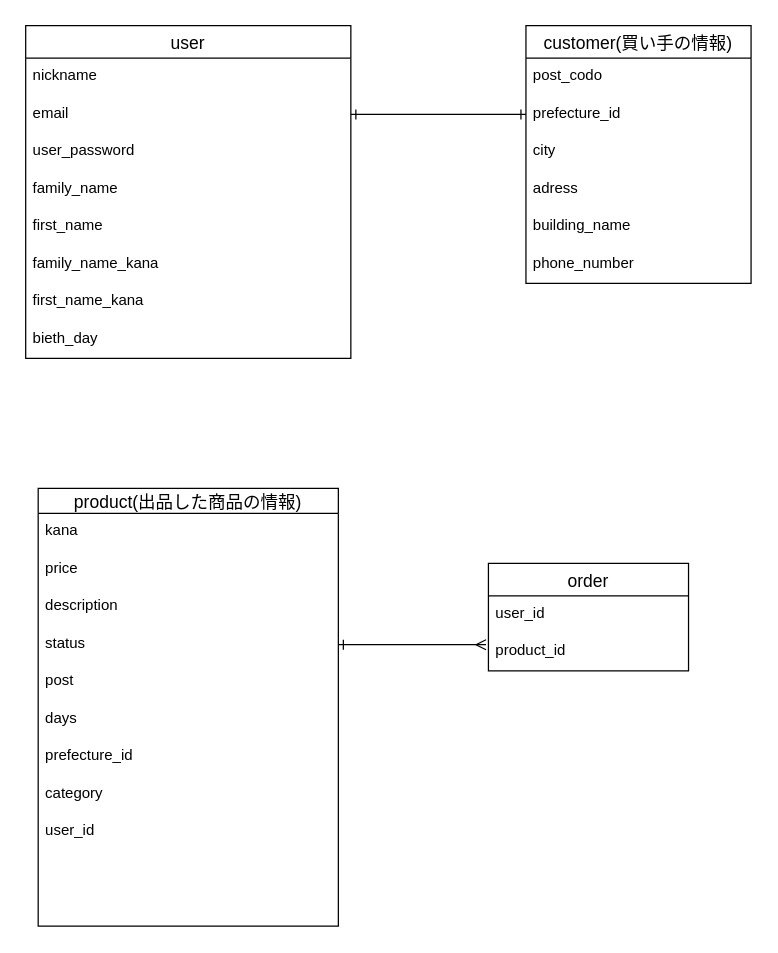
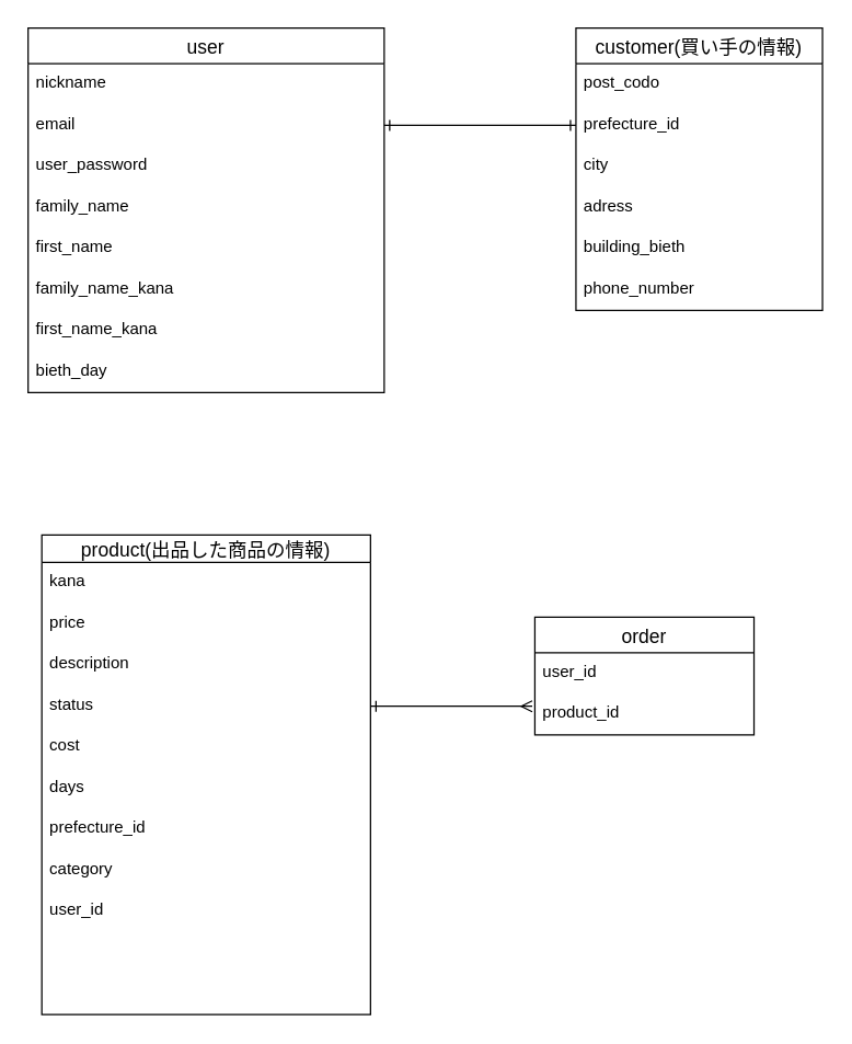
  <mxCell id="0" />
  <mxCell id="1" parent="0" />
  <mxCell id="2" value="user" style="swimlane;fontStyle=0;childLayout=stackLayout;horizontal=1;startSize=26;horizontalStack=0;resizeParent=1;resizeParentMax=0;resizeLast=0;collapsible=1;marginBottom=0;align=center;fontSize=14;" vertex="1" parent="1"><mxGeometry x="20" y="20" width="260" height="266" as="geometry" /></mxCell>
  <mxCell id="3" value="nickname" style="text;strokeColor=none;fillColor=none;spacingLeft=4;spacingRight=4;overflow=hidden;rotatable=0;points=[[0,0.5],[1,0.5]];portConstraint=eastwest;fontSize=12;" vertex="1" parent="2"><mxGeometry y="26" width="260" height="30" as="geometry" /></mxCell>
  <mxCell id="4" value="email" style="text;strokeColor=none;fillColor=none;spacingLeft=4;spacingRight=4;overflow=hidden;rotatable=0;points=[[0,0.5],[1,0.5]];portConstraint=eastwest;fontSize=12;" vertex="1" parent="2"><mxGeometry y="56" width="260" height="30" as="geometry" /></mxCell>
  <mxCell id="5" value="user_password" style="text;strokeColor=none;fillColor=none;spacingLeft=4;spacingRight=4;overflow=hidden;rotatable=0;points=[[0,0.5],[1,0.5]];portConstraint=eastwest;fontSize=12;" vertex="1" parent="2"><mxGeometry y="86" width="260" height="30" as="geometry" /></mxCell>
  <mxCell id="6" value="family_name" style="text;strokeColor=none;fillColor=none;spacingLeft=4;spacingRight=4;overflow=hidden;rotatable=0;points=[[0,0.5],[1,0.5]];portConstraint=eastwest;fontSize=12;" vertex="1" parent="2"><mxGeometry y="116" width="260" height="30" as="geometry" /></mxCell>
  <mxCell id="7" value="first_name" style="text;strokeColor=none;fillColor=none;spacingLeft=4;spacingRight=4;overflow=hidden;rotatable=0;points=[[0,0.5],[1,0.5]];portConstraint=eastwest;fontSize=12;" vertex="1" parent="2"><mxGeometry y="146" width="260" height="30" as="geometry" /></mxCell>
  <mxCell id="8" value="family_name_kana" style="text;strokeColor=none;fillColor=none;spacingLeft=4;spacingRight=4;overflow=hidden;rotatable=0;points=[[0,0.5],[1,0.5]];portConstraint=eastwest;fontSize=12;" vertex="1" parent="2"><mxGeometry y="176" width="260" height="30" as="geometry" /></mxCell>
  <mxCell id="9" value="first_name_kana" style="text;strokeColor=none;fillColor=none;spacingLeft=4;spacingRight=4;overflow=hidden;rotatable=0;points=[[0,0.5],[1,0.5]];portConstraint=eastwest;fontSize=12;" vertex="1" parent="2"><mxGeometry y="206" width="260" height="30" as="geometry" /></mxCell>
  <mxCell id="10" value="bieth_day" style="text;strokeColor=none;fillColor=none;spacingLeft=4;spacingRight=4;overflow=hidden;rotatable=0;points=[[0,0.5],[1,0.5]];portConstraint=eastwest;fontSize=12;" vertex="1" parent="2"><mxGeometry y="236" width="260" height="30" as="geometry" /></mxCell>
  <mxCell id="11" value="product(出品した商品の情報)" style="swimlane;fontStyle=0;childLayout=stackLayout;horizontal=1;startSize=20;horizontalStack=0;resizeParent=1;resizeParentMax=0;resizeLast=0;collapsible=1;marginBottom=0;align=center;fontSize=14;" vertex="1" parent="1"><mxGeometry x="30" y="390" width="240" height="350" as="geometry" /></mxCell>
  <mxCell id="12" value="kana" style="text;strokeColor=none;fillColor=none;spacingLeft=4;spacingRight=4;overflow=hidden;rotatable=0;points=[[0,0.5],[1,0.5]];portConstraint=eastwest;fontSize=12;" vertex="1" parent="11"><mxGeometry y="20" width="240" height="30" as="geometry" /></mxCell>
  <mxCell id="13" value="price" style="text;strokeColor=none;fillColor=none;spacingLeft=4;spacingRight=4;overflow=hidden;rotatable=0;points=[[0,0.5],[1,0.5]];portConstraint=eastwest;fontSize=12;" vertex="1" parent="11"><mxGeometry y="50" width="240" height="30" as="geometry" /></mxCell>
  <mxCell id="14" value="description" style="text;strokeColor=none;fillColor=none;spacingLeft=4;spacingRight=4;overflow=hidden;rotatable=0;points=[[0,0.5],[1,0.5]];portConstraint=eastwest;fontSize=12;" vertex="1" parent="11"><mxGeometry y="80" width="240" height="30" as="geometry" /></mxCell>
  <mxCell id="15" value="status" style="text;strokeColor=none;fillColor=none;spacingLeft=4;spacingRight=4;overflow=hidden;rotatable=0;points=[[0,0.5],[1,0.5]];portConstraint=eastwest;fontSize=12;" vertex="1" parent="11"><mxGeometry y="110" width="240" height="30" as="geometry" /></mxCell>
- <mxCell id="16" value="post" style="text;strokeColor=none;fillColor=none;spacingLeft=4;spacingRight=4;overflow=hidden;rotatable=0;points=[[0,0.5],[1,0.5]];portConstraint=eastwest;fontSize=12;" vertex="1" parent="11"><mxGeometry y="140" width="240" height="30" as="geometry" /></mxCell>
+ <mxCell id="16" value="cost" style="text;strokeColor=none;fillColor=none;spacingLeft=4;spacingRight=4;overflow=hidden;rotatable=0;points=[[0,0.5],[1,0.5]];portConstraint=eastwest;fontSize=12;" vertex="1" parent="11"><mxGeometry y="140" width="240" height="30" as="geometry" /></mxCell>
  <mxCell id="17" value="days" style="text;strokeColor=none;fillColor=none;spacingLeft=4;spacingRight=4;overflow=hidden;rotatable=0;points=[[0,0.5],[1,0.5]];portConstraint=eastwest;fontSize=12;" vertex="1" parent="11"><mxGeometry y="170" width="240" height="30" as="geometry" /></mxCell>
  <mxCell id="18" value="prefecture_id" style="text;strokeColor=none;fillColor=none;spacingLeft=4;spacingRight=4;overflow=hidden;rotatable=0;points=[[0,0.5],[1,0.5]];portConstraint=eastwest;fontSize=12;" vertex="1" parent="11"><mxGeometry y="200" width="240" height="30" as="geometry" /></mxCell>
  <mxCell id="19" value="category" style="text;strokeColor=none;fillColor=none;spacingLeft=4;spacingRight=4;overflow=hidden;rotatable=0;points=[[0,0.5],[1,0.5]];portConstraint=eastwest;fontSize=12;" vertex="1" parent="11"><mxGeometry y="230" width="240" height="30" as="geometry" /></mxCell>
  <mxCell id="20" value="user_id" style="text;strokeColor=none;fillColor=none;spacingLeft=4;spacingRight=4;overflow=hidden;rotatable=0;points=[[0,0.5],[1,0.5]];portConstraint=eastwest;fontSize=12;" vertex="1" parent="11"><mxGeometry y="260" width="240" height="30" as="geometry" /></mxCell>
  <mxCell id="21" value="product_id" style="text;strokeColor=none;fillColor=none;spacingLeft=4;spacingRight=4;overflow=hidden;rotatable=0;points=[[0,0.5],[1,0.5]];portConstraint=eastwest;fontSize=12;fontColor=#FFFFFF;" vertex="1" parent="11"><mxGeometry y="290" width="240" height="30" as="geometry" /></mxCell>
  <mxCell id="22" value="number_id" style="text;strokeColor=none;fillColor=none;spacingLeft=4;spacingRight=4;overflow=hidden;rotatable=0;points=[[0,0.5],[1,0.5]];portConstraint=eastwest;fontSize=12;fontColor=#FFFFFF;" vertex="1" parent="11"><mxGeometry y="320" width="240" height="30" as="geometry" /></mxCell>
  <mxCell id="23" value="order" style="swimlane;fontStyle=0;childLayout=stackLayout;horizontal=1;startSize=26;horizontalStack=0;resizeParent=1;resizeParentMax=0;resizeLast=0;collapsible=1;marginBottom=0;align=center;fontSize=14;" vertex="1" parent="1"><mxGeometry x="390" y="450" width="160" height="86" as="geometry" /></mxCell>
  <mxCell id="24" value="user_id" style="text;strokeColor=none;fillColor=none;spacingLeft=4;spacingRight=4;overflow=hidden;rotatable=0;points=[[0,0.5],[1,0.5]];portConstraint=eastwest;fontSize=12;" vertex="1" parent="23"><mxGeometry y="26" width="160" height="30" as="geometry" /></mxCell>
  <mxCell id="25" value="product_id" style="text;strokeColor=none;fillColor=none;spacingLeft=4;spacingRight=4;overflow=hidden;rotatable=0;points=[[0,0.5],[1,0.5]];portConstraint=eastwest;fontSize=12;" vertex="1" parent="23"><mxGeometry y="56" width="160" height="30" as="geometry" /></mxCell>
  <mxCell id="26" value="customer(買い手の情報)" style="swimlane;fontStyle=0;childLayout=stackLayout;horizontal=1;startSize=26;horizontalStack=0;resizeParent=1;resizeParentMax=0;resizeLast=0;collapsible=1;marginBottom=0;align=center;fontSize=14;" vertex="1" parent="1"><mxGeometry x="420" y="20" width="180" height="206" as="geometry" /></mxCell>
  <mxCell id="27" value="post_codo" style="text;strokeColor=none;fillColor=none;spacingLeft=4;spacingRight=4;overflow=hidden;rotatable=0;points=[[0,0.5],[1,0.5]];portConstraint=eastwest;fontSize=12;" vertex="1" parent="26"><mxGeometry y="26" width="180" height="30" as="geometry" /></mxCell>
  <mxCell id="28" value="prefecture_id" style="text;strokeColor=none;fillColor=none;spacingLeft=4;spacingRight=4;overflow=hidden;rotatable=0;points=[[0,0.5],[1,0.5]];portConstraint=eastwest;fontSize=12;" vertex="1" parent="26"><mxGeometry y="56" width="180" height="30" as="geometry" /></mxCell>
  <mxCell id="29" value="city" style="text;strokeColor=none;fillColor=none;spacingLeft=4;spacingRight=4;overflow=hidden;rotatable=0;points=[[0,0.5],[1,0.5]];portConstraint=eastwest;fontSize=12;" vertex="1" parent="26"><mxGeometry y="86" width="180" height="30" as="geometry" /></mxCell>
  <mxCell id="30" value="adress" style="text;strokeColor=none;fillColor=none;spacingLeft=4;spacingRight=4;overflow=hidden;rotatable=0;points=[[0,0.5],[1,0.5]];portConstraint=eastwest;fontSize=12;" vertex="1" parent="26"><mxGeometry y="116" width="180" height="30" as="geometry" /></mxCell>
- <mxCell id="31" value="building_name" style="text;strokeColor=none;fillColor=none;spacingLeft=4;spacingRight=4;overflow=hidden;rotatable=0;points=[[0,0.5],[1,0.5]];portConstraint=eastwest;fontSize=12;" vertex="1" parent="26"><mxGeometry y="146" width="180" height="30" as="geometry" /></mxCell>
+ <mxCell id="31" value="building_bieth" style="text;strokeColor=none;fillColor=none;spacingLeft=4;spacingRight=4;overflow=hidden;rotatable=0;points=[[0,0.5],[1,0.5]];portConstraint=eastwest;fontSize=12;" vertex="1" parent="26"><mxGeometry y="146" width="180" height="30" as="geometry" /></mxCell>
  <mxCell id="32" value="phone_number" style="text;strokeColor=none;fillColor=none;spacingLeft=4;spacingRight=4;overflow=hidden;rotatable=0;points=[[0,0.5],[1,0.5]];portConstraint=eastwest;fontSize=12;" vertex="1" parent="26"><mxGeometry y="176" width="180" height="30" as="geometry" /></mxCell>
  <mxCell id="33" style="edgeStyle=none;html=1;exitX=1;exitY=0.5;exitDx=0;exitDy=0;entryX=0;entryY=0.5;entryDx=0;entryDy=0;fontColor=#FFFFFF;startArrow=ERone;startFill=0;endArrow=ERone;endFill=0;" edge="1" parent="1" source="4" target="28"><mxGeometry relative="1" as="geometry"><mxPoint x="420" y="61" as="targetPoint" /></mxGeometry></mxCell>
  <mxCell id="34" style="edgeStyle=none;html=1;exitX=1;exitY=0.5;exitDx=0;exitDy=0;entryX=-0.012;entryY=0.3;entryDx=0;entryDy=0;entryPerimeter=0;fontColor=#FFFFFF;startArrow=ERone;startFill=0;endArrow=ERmany;endFill=0;" edge="1" parent="1" source="15" target="25"><mxGeometry relative="1" as="geometry" /></mxCell>
